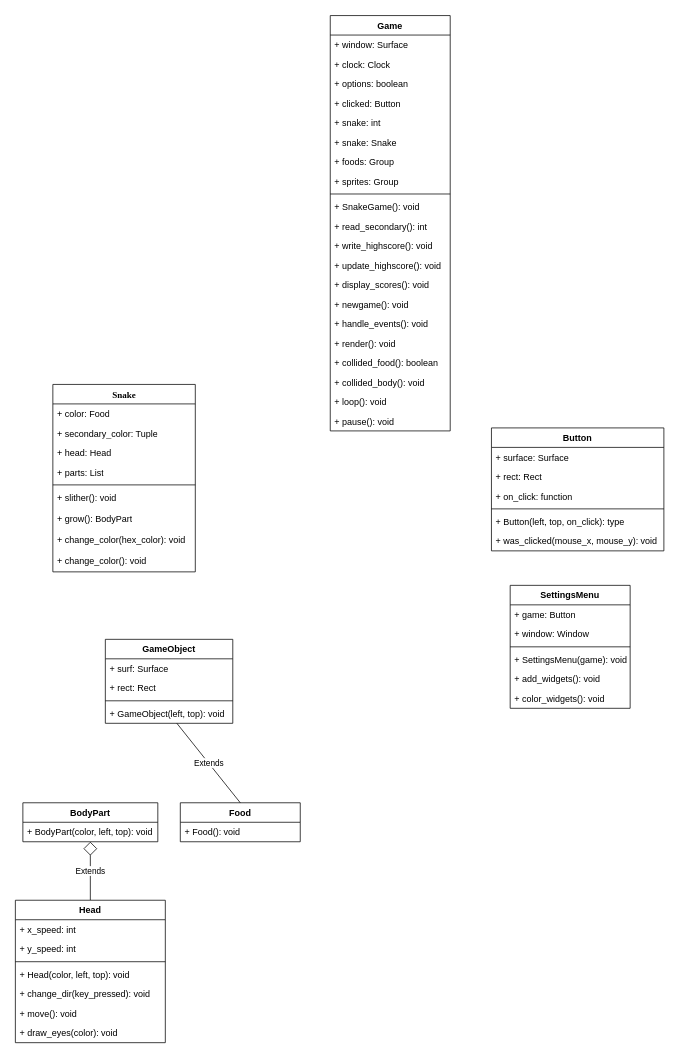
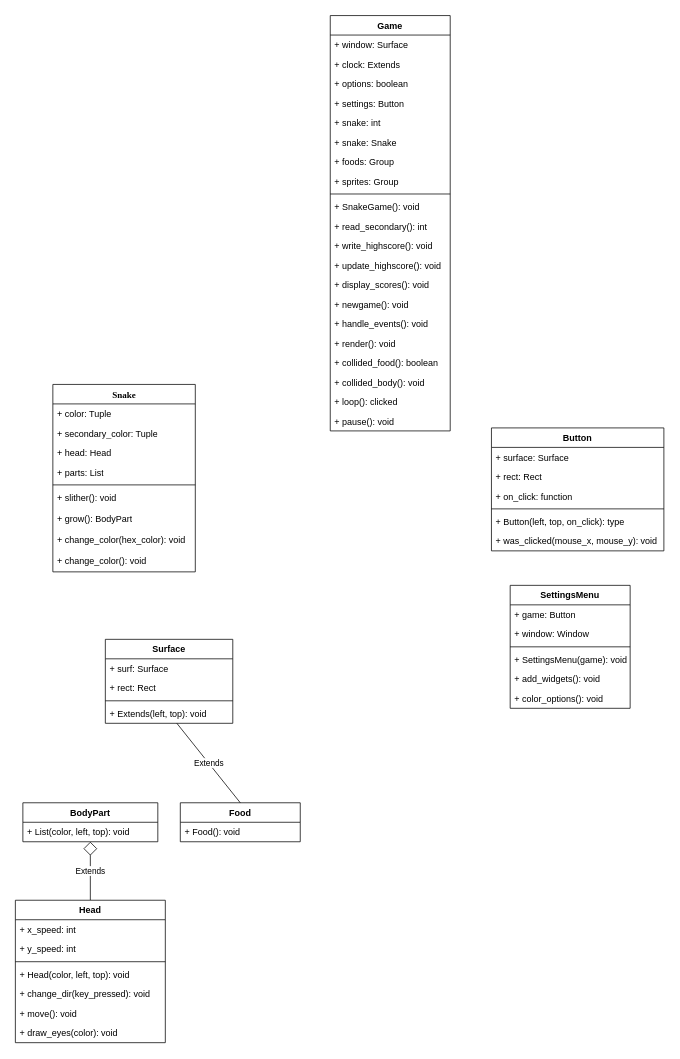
  <mxCell id="0" />
  <mxCell id="1" parent="0" />
  <mxCell id="2" value="Snake" style="swimlane;html=1;fontStyle=1;align=center;verticalAlign=top;childLayout=stackLayout;horizontal=1;startSize=26;horizontalStack=0;resizeParent=1;resizeLast=0;collapsible=1;marginBottom=0;swimlaneFillColor=#ffffff;rounded=0;shadow=0;comic=0;labelBackgroundColor=none;strokeWidth=1;fillColor=none;fontFamily=Verdana;fontSize=12" parent="1" vertex="1"><mxGeometry x="70" y="512" width="190" height="250" as="geometry" /></mxCell>
- <mxCell id="3" value="+ color: Food" style="text;html=1;strokeColor=none;fillColor=none;align=left;verticalAlign=top;spacingLeft=4;spacingRight=4;whiteSpace=wrap;overflow=hidden;rotatable=0;points=[[0,0.5],[1,0.5]];portConstraint=eastwest;" parent="2" vertex="1"><mxGeometry y="26" width="190" height="26" as="geometry" /></mxCell>
+ <mxCell id="3" value="+ color: Tuple" style="text;html=1;strokeColor=none;fillColor=none;align=left;verticalAlign=top;spacingLeft=4;spacingRight=4;whiteSpace=wrap;overflow=hidden;rotatable=0;points=[[0,0.5],[1,0.5]];portConstraint=eastwest;" parent="2" vertex="1"><mxGeometry y="26" width="190" height="26" as="geometry" /></mxCell>
  <mxCell id="4" value="+ secondary_color: Tuple" style="text;html=1;strokeColor=none;fillColor=none;align=left;verticalAlign=top;spacingLeft=4;spacingRight=4;whiteSpace=wrap;overflow=hidden;rotatable=0;points=[[0,0.5],[1,0.5]];portConstraint=eastwest;" vertex="1" parent="2"><mxGeometry y="52" width="190" height="26" as="geometry" /></mxCell>
  <mxCell id="5" value="+ head: Head" style="text;html=1;strokeColor=none;fillColor=none;align=left;verticalAlign=top;spacingLeft=4;spacingRight=4;whiteSpace=wrap;overflow=hidden;rotatable=0;points=[[0,0.5],[1,0.5]];portConstraint=eastwest;" parent="2" vertex="1"><mxGeometry y="78" width="190" height="26" as="geometry" /></mxCell>
  <mxCell id="6" value="+ parts: List" style="text;html=1;strokeColor=none;fillColor=none;align=left;verticalAlign=top;spacingLeft=4;spacingRight=4;whiteSpace=wrap;overflow=hidden;rotatable=0;points=[[0,0.5],[1,0.5]];portConstraint=eastwest;" parent="2" vertex="1"><mxGeometry y="104" width="190" height="26" as="geometry" /></mxCell>
  <mxCell id="7" value="" style="line;html=1;strokeWidth=1;fillColor=none;align=left;verticalAlign=middle;spacingTop=-1;spacingLeft=3;spacingRight=3;rotatable=0;labelPosition=right;points=[];portConstraint=eastwest;" parent="2" vertex="1"><mxGeometry y="130" width="190" height="8" as="geometry" /></mxCell>
  <mxCell id="8" value="+ slither(): void" style="text;html=1;strokeColor=none;fillColor=none;align=left;verticalAlign=top;spacingLeft=4;spacingRight=4;whiteSpace=wrap;overflow=hidden;rotatable=0;points=[[0,0.5],[1,0.5]];portConstraint=eastwest;" parent="2" vertex="1"><mxGeometry y="138" width="190" height="28" as="geometry" /></mxCell>
  <mxCell id="9" value="+ grow(): BodyPart" style="text;html=1;strokeColor=none;fillColor=none;align=left;verticalAlign=top;spacingLeft=4;spacingRight=4;whiteSpace=wrap;overflow=hidden;rotatable=0;points=[[0,0.5],[1,0.5]];portConstraint=eastwest;" parent="2" vertex="1"><mxGeometry y="166" width="190" height="28" as="geometry" /></mxCell>
  <mxCell id="10" value="+ change_color(hex_color): void" style="text;html=1;strokeColor=none;fillColor=none;align=left;verticalAlign=top;spacingLeft=4;spacingRight=4;whiteSpace=wrap;overflow=hidden;rotatable=0;points=[[0,0.5],[1,0.5]];portConstraint=eastwest;" vertex="1" parent="2"><mxGeometry y="194" width="190" height="28" as="geometry" /></mxCell>
  <mxCell id="11" value="+ change_color(): void" style="text;html=1;strokeColor=none;fillColor=none;align=left;verticalAlign=top;spacingLeft=4;spacingRight=4;whiteSpace=wrap;overflow=hidden;rotatable=0;points=[[0,0.5],[1,0.5]];portConstraint=eastwest;" vertex="1" parent="2"><mxGeometry y="222" width="190" height="28" as="geometry" /></mxCell>
  <mxCell id="12" value="Extends" style="endArrow=diamond;endSize=16;endFill=0;html=1;exitX=0.5;exitY=0;exitDx=0;exitDy=0;" parent="1" source="13" target="22" edge="1"><mxGeometry width="160" relative="1" as="geometry"><mxPoint x="210" y="885" as="sourcePoint" /><mxPoint x="300" y="688" as="targetPoint" /><Array as="points" /></mxGeometry></mxCell>
  <mxCell id="13" value="Head" style="swimlane;fontStyle=1;align=center;verticalAlign=top;childLayout=stackLayout;horizontal=1;startSize=26;horizontalStack=0;resizeParent=1;resizeParentMax=0;resizeLast=0;collapsible=1;marginBottom=0;" parent="1" vertex="1"><mxGeometry x="20" y="1200" width="200" height="190" as="geometry" /></mxCell>
  <mxCell id="14" value="+ x_speed: int" style="text;strokeColor=none;fillColor=none;align=left;verticalAlign=top;spacingLeft=4;spacingRight=4;overflow=hidden;rotatable=0;points=[[0,0.5],[1,0.5]];portConstraint=eastwest;" parent="13" vertex="1"><mxGeometry y="26" width="200" height="26" as="geometry" /></mxCell>
  <mxCell id="15" value="+ y_speed: int" style="text;strokeColor=none;fillColor=none;align=left;verticalAlign=top;spacingLeft=4;spacingRight=4;overflow=hidden;rotatable=0;points=[[0,0.5],[1,0.5]];portConstraint=eastwest;" parent="13" vertex="1"><mxGeometry y="52" width="200" height="26" as="geometry" /></mxCell>
  <mxCell id="16" value="" style="line;strokeWidth=1;fillColor=none;align=left;verticalAlign=middle;spacingTop=-1;spacingLeft=3;spacingRight=3;rotatable=0;labelPosition=right;points=[];portConstraint=eastwest;" parent="13" vertex="1"><mxGeometry y="78" width="200" height="8" as="geometry" /></mxCell>
  <mxCell id="17" value="+ Head(color, left, top): void" style="text;strokeColor=none;fillColor=none;align=left;verticalAlign=top;spacingLeft=4;spacingRight=4;overflow=hidden;rotatable=0;points=[[0,0.5],[1,0.5]];portConstraint=eastwest;" parent="13" vertex="1"><mxGeometry y="86" width="200" height="26" as="geometry" /></mxCell>
  <mxCell id="18" value="+ change_dir(key_pressed): void" style="text;strokeColor=none;fillColor=none;align=left;verticalAlign=top;spacingLeft=4;spacingRight=4;overflow=hidden;rotatable=0;points=[[0,0.5],[1,0.5]];portConstraint=eastwest;" parent="13" vertex="1"><mxGeometry y="112" width="200" height="26" as="geometry" /></mxCell>
  <mxCell id="19" value="+ move(): void" style="text;strokeColor=none;fillColor=none;align=left;verticalAlign=top;spacingLeft=4;spacingRight=4;overflow=hidden;rotatable=0;points=[[0,0.5],[1,0.5]];portConstraint=eastwest;" parent="13" vertex="1"><mxGeometry y="138" width="200" height="26" as="geometry" /></mxCell>
  <mxCell id="20" value="+ draw_eyes(color): void" style="text;strokeColor=none;fillColor=none;align=left;verticalAlign=top;spacingLeft=4;spacingRight=4;overflow=hidden;rotatable=0;points=[[0,0.5],[1,0.5]];portConstraint=eastwest;" vertex="1" parent="13"><mxGeometry y="164" width="200" height="26" as="geometry" /></mxCell>
  <mxCell id="21" value="BodyPart" style="swimlane;fontStyle=1;align=center;verticalAlign=top;childLayout=stackLayout;horizontal=1;startSize=26;horizontalStack=0;resizeParent=1;resizeParentMax=0;resizeLast=0;collapsible=1;marginBottom=0;" parent="1" vertex="1"><mxGeometry x="30" y="1070" width="180" height="52" as="geometry" /></mxCell>
- <mxCell id="22" value="+ BodyPart(color, left, top): void" style="text;strokeColor=none;fillColor=none;align=left;verticalAlign=top;spacingLeft=4;spacingRight=4;overflow=hidden;rotatable=0;points=[[0,0.5],[1,0.5]];portConstraint=eastwest;" parent="21" vertex="1"><mxGeometry y="26" width="180" height="26" as="geometry" /></mxCell>
- <mxCell id="23" value="GameObject" style="swimlane;fontStyle=1;align=center;verticalAlign=top;childLayout=stackLayout;horizontal=1;startSize=26;horizontalStack=0;resizeParent=1;resizeParentMax=0;resizeLast=0;collapsible=1;marginBottom=0;" parent="1" vertex="1"><mxGeometry x="140" y="852" width="170" height="112" as="geometry" /></mxCell>
+ <mxCell id="22" value="+ List(color, left, top): void" style="text;strokeColor=none;fillColor=none;align=left;verticalAlign=top;spacingLeft=4;spacingRight=4;overflow=hidden;rotatable=0;points=[[0,0.5],[1,0.5]];portConstraint=eastwest;" parent="21" vertex="1"><mxGeometry y="26" width="180" height="26" as="geometry" /></mxCell>
+ <mxCell id="23" value="Surface" style="swimlane;fontStyle=1;align=center;verticalAlign=top;childLayout=stackLayout;horizontal=1;startSize=26;horizontalStack=0;resizeParent=1;resizeParentMax=0;resizeLast=0;collapsible=1;marginBottom=0;" parent="1" vertex="1"><mxGeometry x="140" y="852" width="170" height="112" as="geometry" /></mxCell>
  <mxCell id="24" value="+ surf: Surface" style="text;strokeColor=none;fillColor=none;align=left;verticalAlign=top;spacingLeft=4;spacingRight=4;overflow=hidden;rotatable=0;points=[[0,0.5],[1,0.5]];portConstraint=eastwest;" parent="23" vertex="1"><mxGeometry y="26" width="170" height="26" as="geometry" /></mxCell>
  <mxCell id="25" value="+ rect: Rect" style="text;strokeColor=none;fillColor=none;align=left;verticalAlign=top;spacingLeft=4;spacingRight=4;overflow=hidden;rotatable=0;points=[[0,0.5],[1,0.5]];portConstraint=eastwest;" parent="23" vertex="1"><mxGeometry y="52" width="170" height="26" as="geometry" /></mxCell>
  <mxCell id="26" value="" style="line;strokeWidth=1;fillColor=none;align=left;verticalAlign=middle;spacingTop=-1;spacingLeft=3;spacingRight=3;rotatable=0;labelPosition=right;points=[];portConstraint=eastwest;" parent="23" vertex="1"><mxGeometry y="78" width="170" height="8" as="geometry" /></mxCell>
- <mxCell id="27" value="+ GameObject(left, top): void" style="text;strokeColor=none;fillColor=none;align=left;verticalAlign=top;spacingLeft=4;spacingRight=4;overflow=hidden;rotatable=0;points=[[0,0.5],[1,0.5]];portConstraint=eastwest;" parent="23" vertex="1"><mxGeometry y="86" width="170" height="26" as="geometry" /></mxCell>
+ <mxCell id="27" value="+ Extends(left, top): void" style="text;strokeColor=none;fillColor=none;align=left;verticalAlign=top;spacingLeft=4;spacingRight=4;overflow=hidden;rotatable=0;points=[[0,0.5],[1,0.5]];portConstraint=eastwest;" parent="23" vertex="1"><mxGeometry y="86" width="170" height="26" as="geometry" /></mxCell>
  <mxCell id="28" value="Game" style="swimlane;fontStyle=1;align=center;verticalAlign=top;childLayout=stackLayout;horizontal=1;startSize=26;horizontalStack=0;resizeParent=1;resizeParentMax=0;resizeLast=0;collapsible=1;marginBottom=0;" parent="1" vertex="1"><mxGeometry x="440" y="20" width="160" height="554" as="geometry" /></mxCell>
  <mxCell id="29" value="+ window: Surface" style="text;strokeColor=none;fillColor=none;align=left;verticalAlign=top;spacingLeft=4;spacingRight=4;overflow=hidden;rotatable=0;points=[[0,0.5],[1,0.5]];portConstraint=eastwest;" parent="28" vertex="1"><mxGeometry y="26" width="160" height="26" as="geometry" /></mxCell>
- <mxCell id="30" value="+ clock: Clock" style="text;strokeColor=none;fillColor=none;align=left;verticalAlign=top;spacingLeft=4;spacingRight=4;overflow=hidden;rotatable=0;points=[[0,0.5],[1,0.5]];portConstraint=eastwest;" parent="28" vertex="1"><mxGeometry y="52" width="160" height="26" as="geometry" /></mxCell>
+ <mxCell id="30" value="+ clock: Extends" style="text;strokeColor=none;fillColor=none;align=left;verticalAlign=top;spacingLeft=4;spacingRight=4;overflow=hidden;rotatable=0;points=[[0,0.5],[1,0.5]];portConstraint=eastwest;" parent="28" vertex="1"><mxGeometry y="52" width="160" height="26" as="geometry" /></mxCell>
  <mxCell id="31" value="+ options: boolean" style="text;strokeColor=none;fillColor=none;align=left;verticalAlign=top;spacingLeft=4;spacingRight=4;overflow=hidden;rotatable=0;points=[[0,0.5],[1,0.5]];portConstraint=eastwest;" parent="28" vertex="1"><mxGeometry y="78" width="160" height="26" as="geometry" /></mxCell>
- <mxCell id="32" value="+ clicked: Button" style="text;strokeColor=none;fillColor=none;align=left;verticalAlign=top;spacingLeft=4;spacingRight=4;overflow=hidden;rotatable=0;points=[[0,0.5],[1,0.5]];portConstraint=eastwest;" parent="28" vertex="1"><mxGeometry y="104" width="160" height="26" as="geometry" /></mxCell>
+ <mxCell id="32" value="+ settings: Button" style="text;strokeColor=none;fillColor=none;align=left;verticalAlign=top;spacingLeft=4;spacingRight=4;overflow=hidden;rotatable=0;points=[[0,0.5],[1,0.5]];portConstraint=eastwest;" parent="28" vertex="1"><mxGeometry y="104" width="160" height="26" as="geometry" /></mxCell>
  <mxCell id="33" value="+ snake: int" style="text;strokeColor=none;fillColor=none;align=left;verticalAlign=top;spacingLeft=4;spacingRight=4;overflow=hidden;rotatable=0;points=[[0,0.5],[1,0.5]];portConstraint=eastwest;" parent="28" vertex="1"><mxGeometry y="130" width="160" height="26" as="geometry" /></mxCell>
  <mxCell id="34" value="+ snake: Snake" style="text;strokeColor=none;fillColor=none;align=left;verticalAlign=top;spacingLeft=4;spacingRight=4;overflow=hidden;rotatable=0;points=[[0,0.5],[1,0.5]];portConstraint=eastwest;" parent="28" vertex="1"><mxGeometry y="156" width="160" height="26" as="geometry" /></mxCell>
  <mxCell id="35" value="+ foods: Group&#10;" style="text;strokeColor=none;fillColor=none;align=left;verticalAlign=top;spacingLeft=4;spacingRight=4;overflow=hidden;rotatable=0;points=[[0,0.5],[1,0.5]];portConstraint=eastwest;" parent="28" vertex="1"><mxGeometry y="182" width="160" height="26" as="geometry" /></mxCell>
  <mxCell id="36" value="+ sprites: Group&#10;" style="text;strokeColor=none;fillColor=none;align=left;verticalAlign=top;spacingLeft=4;spacingRight=4;overflow=hidden;rotatable=0;points=[[0,0.5],[1,0.5]];portConstraint=eastwest;" parent="28" vertex="1"><mxGeometry y="208" width="160" height="26" as="geometry" /></mxCell>
  <mxCell id="37" value="" style="line;strokeWidth=1;fillColor=none;align=left;verticalAlign=middle;spacingTop=-1;spacingLeft=3;spacingRight=3;rotatable=0;labelPosition=right;points=[];portConstraint=eastwest;" parent="28" vertex="1"><mxGeometry y="234" width="160" height="8" as="geometry" /></mxCell>
  <mxCell id="38" value="+ SnakeGame(): void" style="text;strokeColor=none;fillColor=none;align=left;verticalAlign=top;spacingLeft=4;spacingRight=4;overflow=hidden;rotatable=0;points=[[0,0.5],[1,0.5]];portConstraint=eastwest;" parent="28" vertex="1"><mxGeometry y="242" width="160" height="26" as="geometry" /></mxCell>
  <mxCell id="39" value="+ read_secondary(): int&#10;" style="text;strokeColor=none;fillColor=none;align=left;verticalAlign=top;spacingLeft=4;spacingRight=4;overflow=hidden;rotatable=0;points=[[0,0.5],[1,0.5]];portConstraint=eastwest;" parent="28" vertex="1"><mxGeometry y="268" width="160" height="26" as="geometry" /></mxCell>
  <mxCell id="40" value="+ write_highscore(): void&#10;" style="text;strokeColor=none;fillColor=none;align=left;verticalAlign=top;spacingLeft=4;spacingRight=4;overflow=hidden;rotatable=0;points=[[0,0.5],[1,0.5]];portConstraint=eastwest;" parent="28" vertex="1"><mxGeometry y="294" width="160" height="26" as="geometry" /></mxCell>
  <mxCell id="41" value="+ update_highscore(): void&#10;&#10;" style="text;strokeColor=none;fillColor=none;align=left;verticalAlign=top;spacingLeft=4;spacingRight=4;overflow=hidden;rotatable=0;points=[[0,0.5],[1,0.5]];portConstraint=eastwest;" parent="28" vertex="1"><mxGeometry y="320" width="160" height="26" as="geometry" /></mxCell>
  <mxCell id="42" value="+ display_scores(): void&#10;" style="text;strokeColor=none;fillColor=none;align=left;verticalAlign=top;spacingLeft=4;spacingRight=4;overflow=hidden;rotatable=0;points=[[0,0.5],[1,0.5]];portConstraint=eastwest;" parent="28" vertex="1"><mxGeometry y="346" width="160" height="26" as="geometry" /></mxCell>
  <mxCell id="43" value="+ newgame(): void&#10;" style="text;strokeColor=none;fillColor=none;align=left;verticalAlign=top;spacingLeft=4;spacingRight=4;overflow=hidden;rotatable=0;points=[[0,0.5],[1,0.5]];portConstraint=eastwest;" parent="28" vertex="1"><mxGeometry y="372" width="160" height="26" as="geometry" /></mxCell>
  <mxCell id="44" value="+ handle_events(): void" style="text;strokeColor=none;fillColor=none;align=left;verticalAlign=top;spacingLeft=4;spacingRight=4;overflow=hidden;rotatable=0;points=[[0,0.5],[1,0.5]];portConstraint=eastwest;" parent="28" vertex="1"><mxGeometry y="398" width="160" height="26" as="geometry" /></mxCell>
  <mxCell id="45" value="+ render(): void" style="text;strokeColor=none;fillColor=none;align=left;verticalAlign=top;spacingLeft=4;spacingRight=4;overflow=hidden;rotatable=0;points=[[0,0.5],[1,0.5]];portConstraint=eastwest;" parent="28" vertex="1"><mxGeometry y="424" width="160" height="26" as="geometry" /></mxCell>
  <mxCell id="46" value="+ collided_food(): boolean" style="text;strokeColor=none;fillColor=none;align=left;verticalAlign=top;spacingLeft=4;spacingRight=4;overflow=hidden;rotatable=0;points=[[0,0.5],[1,0.5]];portConstraint=eastwest;" parent="28" vertex="1"><mxGeometry y="450" width="160" height="26" as="geometry" /></mxCell>
  <mxCell id="47" value="+ collided_body(): void" style="text;strokeColor=none;fillColor=none;align=left;verticalAlign=top;spacingLeft=4;spacingRight=4;overflow=hidden;rotatable=0;points=[[0,0.5],[1,0.5]];portConstraint=eastwest;" parent="28" vertex="1"><mxGeometry y="476" width="160" height="26" as="geometry" /></mxCell>
- <mxCell id="48" value="+ loop(): void" style="text;strokeColor=none;fillColor=none;align=left;verticalAlign=top;spacingLeft=4;spacingRight=4;overflow=hidden;rotatable=0;points=[[0,0.5],[1,0.5]];portConstraint=eastwest;" parent="28" vertex="1"><mxGeometry y="502" width="160" height="26" as="geometry" /></mxCell>
+ <mxCell id="48" value="+ loop(): clicked" style="text;strokeColor=none;fillColor=none;align=left;verticalAlign=top;spacingLeft=4;spacingRight=4;overflow=hidden;rotatable=0;points=[[0,0.5],[1,0.5]];portConstraint=eastwest;" parent="28" vertex="1"><mxGeometry y="502" width="160" height="26" as="geometry" /></mxCell>
  <mxCell id="49" value="+ pause(): void" style="text;strokeColor=none;fillColor=none;align=left;verticalAlign=top;spacingLeft=4;spacingRight=4;overflow=hidden;rotatable=0;points=[[0,0.5],[1,0.5]];portConstraint=eastwest;" parent="28" vertex="1"><mxGeometry y="528" width="160" height="26" as="geometry" /></mxCell>
  <mxCell id="50" value="Button" style="swimlane;fontStyle=1;align=center;verticalAlign=top;childLayout=stackLayout;horizontal=1;startSize=26;horizontalStack=0;resizeParent=1;resizeParentMax=0;resizeLast=0;collapsible=1;marginBottom=0;" parent="1" vertex="1"><mxGeometry x="655" y="570" width="230" height="164" as="geometry" /></mxCell>
  <mxCell id="51" value="+ surface: Surface" style="text;strokeColor=none;fillColor=none;align=left;verticalAlign=top;spacingLeft=4;spacingRight=4;overflow=hidden;rotatable=0;points=[[0,0.5],[1,0.5]];portConstraint=eastwest;" parent="50" vertex="1"><mxGeometry y="26" width="230" height="26" as="geometry" /></mxCell>
  <mxCell id="52" value="+ rect: Rect" style="text;strokeColor=none;fillColor=none;align=left;verticalAlign=top;spacingLeft=4;spacingRight=4;overflow=hidden;rotatable=0;points=[[0,0.5],[1,0.5]];portConstraint=eastwest;" parent="50" vertex="1"><mxGeometry y="52" width="230" height="26" as="geometry" /></mxCell>
  <mxCell id="53" value="+ on_click: function" style="text;strokeColor=none;fillColor=none;align=left;verticalAlign=top;spacingLeft=4;spacingRight=4;overflow=hidden;rotatable=0;points=[[0,0.5],[1,0.5]];portConstraint=eastwest;" parent="50" vertex="1"><mxGeometry y="78" width="230" height="26" as="geometry" /></mxCell>
  <mxCell id="54" value="" style="line;strokeWidth=1;fillColor=none;align=left;verticalAlign=middle;spacingTop=-1;spacingLeft=3;spacingRight=3;rotatable=0;labelPosition=right;points=[];portConstraint=eastwest;" parent="50" vertex="1"><mxGeometry y="104" width="230" height="8" as="geometry" /></mxCell>
  <mxCell id="55" value="+ Button(left, top, on_click): type" style="text;strokeColor=none;fillColor=none;align=left;verticalAlign=top;spacingLeft=4;spacingRight=4;overflow=hidden;rotatable=0;points=[[0,0.5],[1,0.5]];portConstraint=eastwest;" parent="50" vertex="1"><mxGeometry y="112" width="230" height="26" as="geometry" /></mxCell>
  <mxCell id="56" value="+ was_clicked(mouse_x, mouse_y): void" style="text;strokeColor=none;fillColor=none;align=left;verticalAlign=top;spacingLeft=4;spacingRight=4;overflow=hidden;rotatable=0;points=[[0,0.5],[1,0.5]];portConstraint=eastwest;" parent="50" vertex="1"><mxGeometry y="138" width="230" height="26" as="geometry" /></mxCell>
  <mxCell id="57" value="Food" style="swimlane;fontStyle=1;align=center;verticalAlign=top;childLayout=stackLayout;horizontal=1;startSize=26;horizontalStack=0;resizeParent=1;resizeParentMax=0;resizeLast=0;collapsible=1;marginBottom=0;" parent="1" vertex="1"><mxGeometry x="240" y="1070" width="160" height="52" as="geometry" /></mxCell>
  <mxCell id="58" value="+ Food(): void" style="text;strokeColor=none;fillColor=none;align=left;verticalAlign=top;spacingLeft=4;spacingRight=4;overflow=hidden;rotatable=0;points=[[0,0.5],[1,0.5]];portConstraint=eastwest;" parent="57" vertex="1"><mxGeometry y="26" width="160" height="26" as="geometry" /></mxCell>
  <mxCell id="59" value="Extends" style="endArrow=none;endSize=16;endFill=0;html=1;exitX=0.5;exitY=0;exitDx=0;exitDy=0;" parent="1" source="57" target="27" edge="1"><mxGeometry width="160" relative="1" as="geometry"><mxPoint x="280" y="1030" as="sourcePoint" /><mxPoint x="440" y="1030" as="targetPoint" /></mxGeometry></mxCell>
  <mxCell id="60" value="SettingsMenu" style="swimlane;fontStyle=1;align=center;verticalAlign=top;childLayout=stackLayout;horizontal=1;startSize=26;horizontalStack=0;resizeParent=1;resizeParentMax=0;resizeLast=0;collapsible=1;marginBottom=0;" parent="1" vertex="1"><mxGeometry x="680" y="780" width="160" height="164" as="geometry" /></mxCell>
  <mxCell id="61" value="+ game: Button " style="text;strokeColor=none;fillColor=none;align=left;verticalAlign=top;spacingLeft=4;spacingRight=4;overflow=hidden;rotatable=0;points=[[0,0.5],[1,0.5]];portConstraint=eastwest;" parent="60" vertex="1"><mxGeometry y="26" width="160" height="26" as="geometry" /></mxCell>
  <mxCell id="62" value="+ window: Window" style="text;strokeColor=none;fillColor=none;align=left;verticalAlign=top;spacingLeft=4;spacingRight=4;overflow=hidden;rotatable=0;points=[[0,0.5],[1,0.5]];portConstraint=eastwest;" parent="60" vertex="1"><mxGeometry y="52" width="160" height="26" as="geometry" /></mxCell>
  <mxCell id="63" value="" style="line;strokeWidth=1;fillColor=none;align=left;verticalAlign=middle;spacingTop=-1;spacingLeft=3;spacingRight=3;rotatable=0;labelPosition=right;points=[];portConstraint=eastwest;" parent="60" vertex="1"><mxGeometry y="78" width="160" height="8" as="geometry" /></mxCell>
  <mxCell id="64" value="+ SettingsMenu(game): void" style="text;strokeColor=none;fillColor=none;align=left;verticalAlign=top;spacingLeft=4;spacingRight=4;overflow=hidden;rotatable=0;points=[[0,0.5],[1,0.5]];portConstraint=eastwest;" parent="60" vertex="1"><mxGeometry y="86" width="160" height="26" as="geometry" /></mxCell>
  <mxCell id="65" value="+ add_widgets(): void" style="text;strokeColor=none;fillColor=none;align=left;verticalAlign=top;spacingLeft=4;spacingRight=4;overflow=hidden;rotatable=0;points=[[0,0.5],[1,0.5]];portConstraint=eastwest;" parent="60" vertex="1"><mxGeometry y="112" width="160" height="26" as="geometry" /></mxCell>
- <mxCell id="66" value="+ color_widgets(): void" style="text;strokeColor=none;fillColor=none;align=left;verticalAlign=top;spacingLeft=4;spacingRight=4;overflow=hidden;rotatable=0;points=[[0,0.5],[1,0.5]];portConstraint=eastwest;" parent="60" vertex="1"><mxGeometry y="138" width="160" height="26" as="geometry" /></mxCell>
+ <mxCell id="66" value="+ color_options(): void" style="text;strokeColor=none;fillColor=none;align=left;verticalAlign=top;spacingLeft=4;spacingRight=4;overflow=hidden;rotatable=0;points=[[0,0.5],[1,0.5]];portConstraint=eastwest;" parent="60" vertex="1"><mxGeometry y="138" width="160" height="26" as="geometry" /></mxCell>
